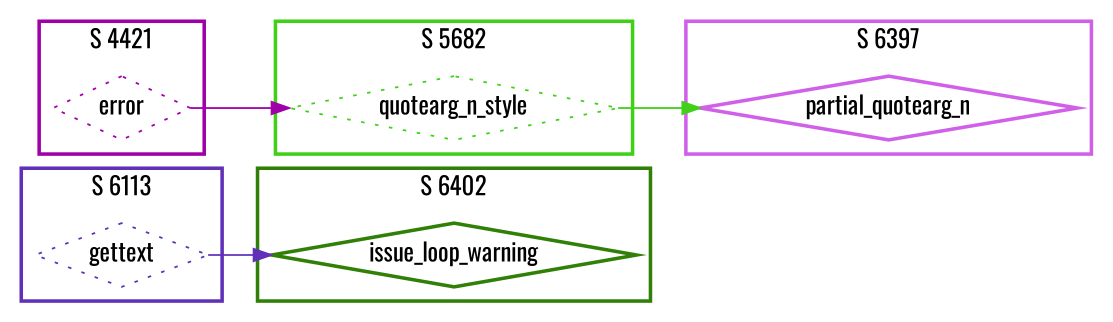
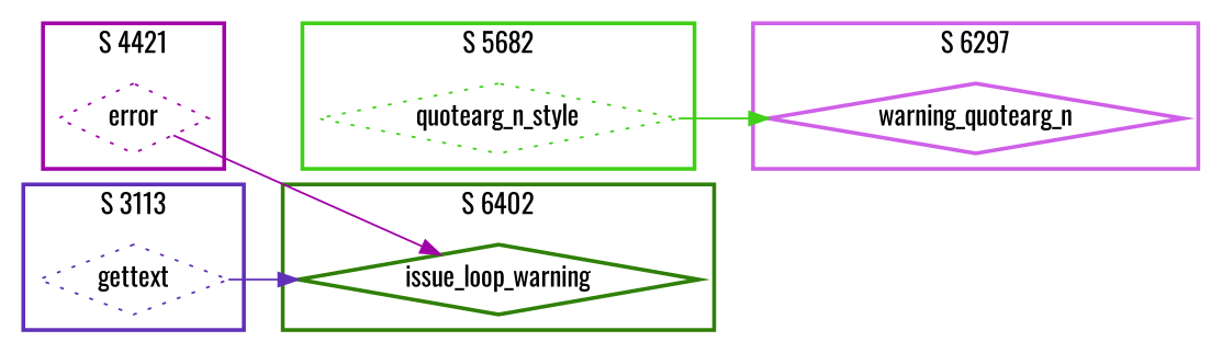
  digraph {
    fontname=Oswald
    rankdir=LR
    node [fontname=Oswald shape=diamond style=dotted]
    edge [fontname=Oswald]
-   n1 [color="#D060E8" label=partial_quotearg_n style=bold]
+   n1 [color="#D060E8" label=warning_quotearg_n style=bold]
    n2 [color="#A000A8" label=error]
    n3 [color="#40D018" label=quotearg_n_style]
    n4 [color="#308008" label=issue_loop_warning style=bold]
    n5 [color="#6030B8" label=gettext]
    subgraph cluster_1 {
      color="#D060E8"
-     label="S 6397"
+     label="S 6297"
      style=bold
      n1
    }
    subgraph cluster_2 {
      color="#A000A8"
      label="S 4421"
      style=bold
      n2
    }
    subgraph cluster_3 {
      color="#40D018"
      label="S 5682"
      style=bold
      n3
    }
    subgraph cluster_4 {
      color="#308008"
      label="S 6402"
      style=bold
      n4
    }
    subgraph cluster_5 {
      color="#6030B8"
-     label="S 6113"
+     label="S 3113"
      style=bold
      n5
    }
-   n2 -> n3 [color="#A000A8"]
+   n2 -> n4 [color="#A000A8"]
    n3 -> n1 [color="#40D018"]
    n5 -> n4 [color="#6030B8"]
  }
